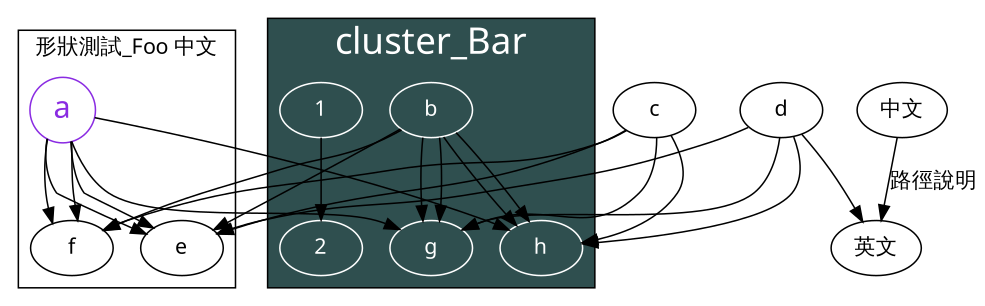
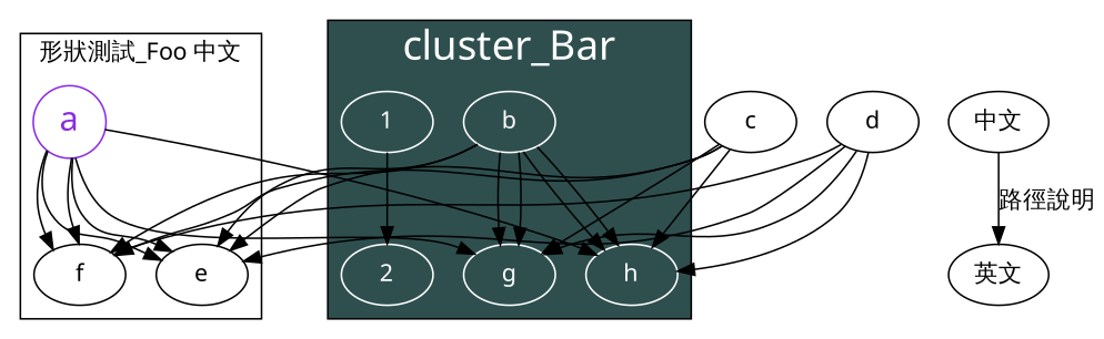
  digraph {
    fontname="arialbd.ttf"
    node [fontname="consolab.ttf"]
    edge [fontname=PMingLiu]
    a [color=blueviolet fontcolor=blueviolet fontsize=20 shape=circle]
    e
    f
    b [color=white fontcolor=white]
    g [color=white fontcolor=white]
    h [color=white fontcolor=white]
    1 [color=white fontcolor=white]
    2 [color=white fontcolor=white]
    c
    d
    "中文"
    "英文"
    subgraph cluster_1 {
      label="形狀測試_Foo 中文"
      a
      e
      f
    }
    subgraph cluster_2 {
      fillcolor=darkslategray
      fontcolor=white
      fontsize=24
      label=cluster_Bar
      style=filled
      b
      g
      h
      1
      2
    }
    a -> e
    a -> e
    a -> f
    a -> f
    a -> g
    a -> h
    b -> e
    b -> f
    b -> g
    b -> g
    b -> h
    b -> h
    1 -> 2
    c -> e
    c -> f
    c -> g
    c -> h
    d -> e
-   d -> "英文"
+   d -> f
    d -> g
    d -> h
    "中文" -> "英文" [label="路徑說明"]
  }
